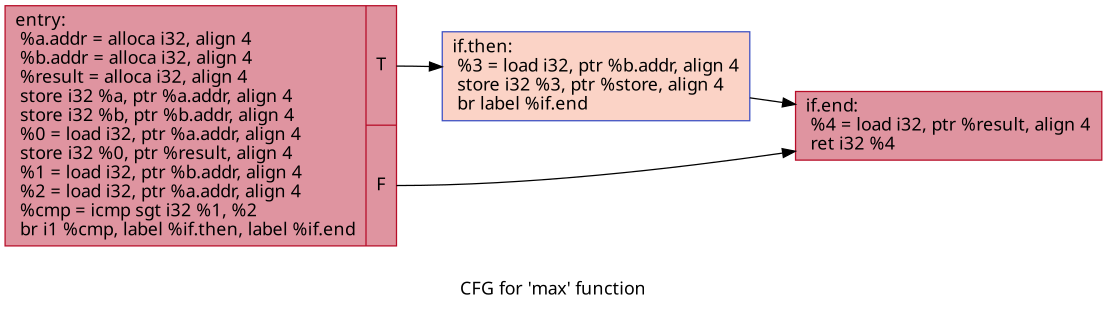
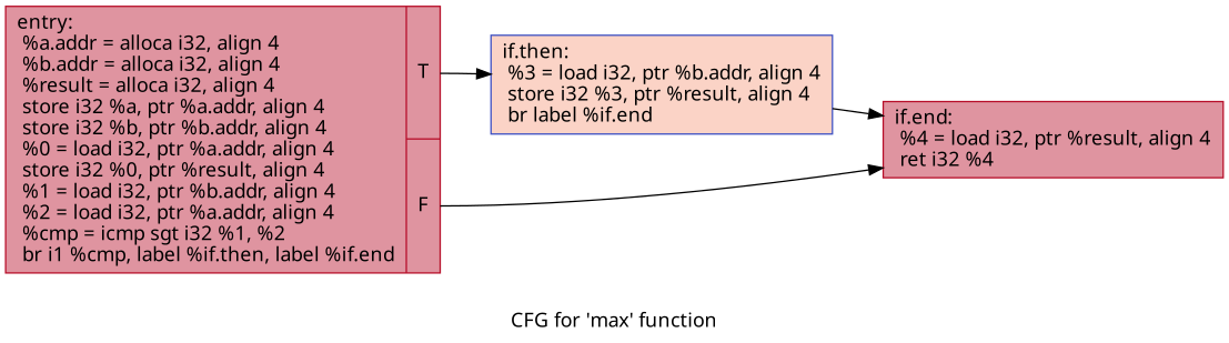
  digraph {
    label="CFG for 'max' function"
    rankdir=LR
    fontname="Noto Sans"
    node [color="#b70d28ff" fillcolor="#b70d2870" shape=record style=filled fontname="Noto Sans"]
    edge [fontname="Noto Sans"]
    n1 [label="{entry:\l  %a.addr = alloca i32, align 4\l  %b.addr = alloca i32, align 4\l  %result = alloca i32, align 4\l  store i32 %a, ptr %a.addr, align 4\l  store i32 %b, ptr %b.addr, align 4\l  %0 = load i32, ptr %a.addr, align 4\l  store i32 %0, ptr %result, align 4\l  %1 = load i32, ptr %b.addr, align 4\l  %2 = load i32, ptr %a.addr, align 4\l  %cmp = icmp sgt i32 %1, %2\l  br i1 %cmp, label %if.then, label %if.end\l|{<s0>T|<s1>F}}"]
-   n2 [color="#3d50c3ff" fillcolor="#f59c7d70" label="{if.then:                                          \l  %3 = load i32, ptr %b.addr, align 4\l  store i32 %3, ptr %store, align 4\l  br label %if.end\l}"]
+   n2 [color="#3d50c3ff" fillcolor="#f59c7d70" label="{if.then:                                          \l  %3 = load i32, ptr %b.addr, align 4\l  store i32 %3, ptr %result, align 4\l  br label %if.end\l}"]
    n3 [label="{if.end:                                           \l  %4 = load i32, ptr %result, align 4\l  ret i32 %4\l}"]
    n1 -> n2 [tailport=s0]
    n1 -> n3 [tailport=s1]
    n2 -> n3
  }
